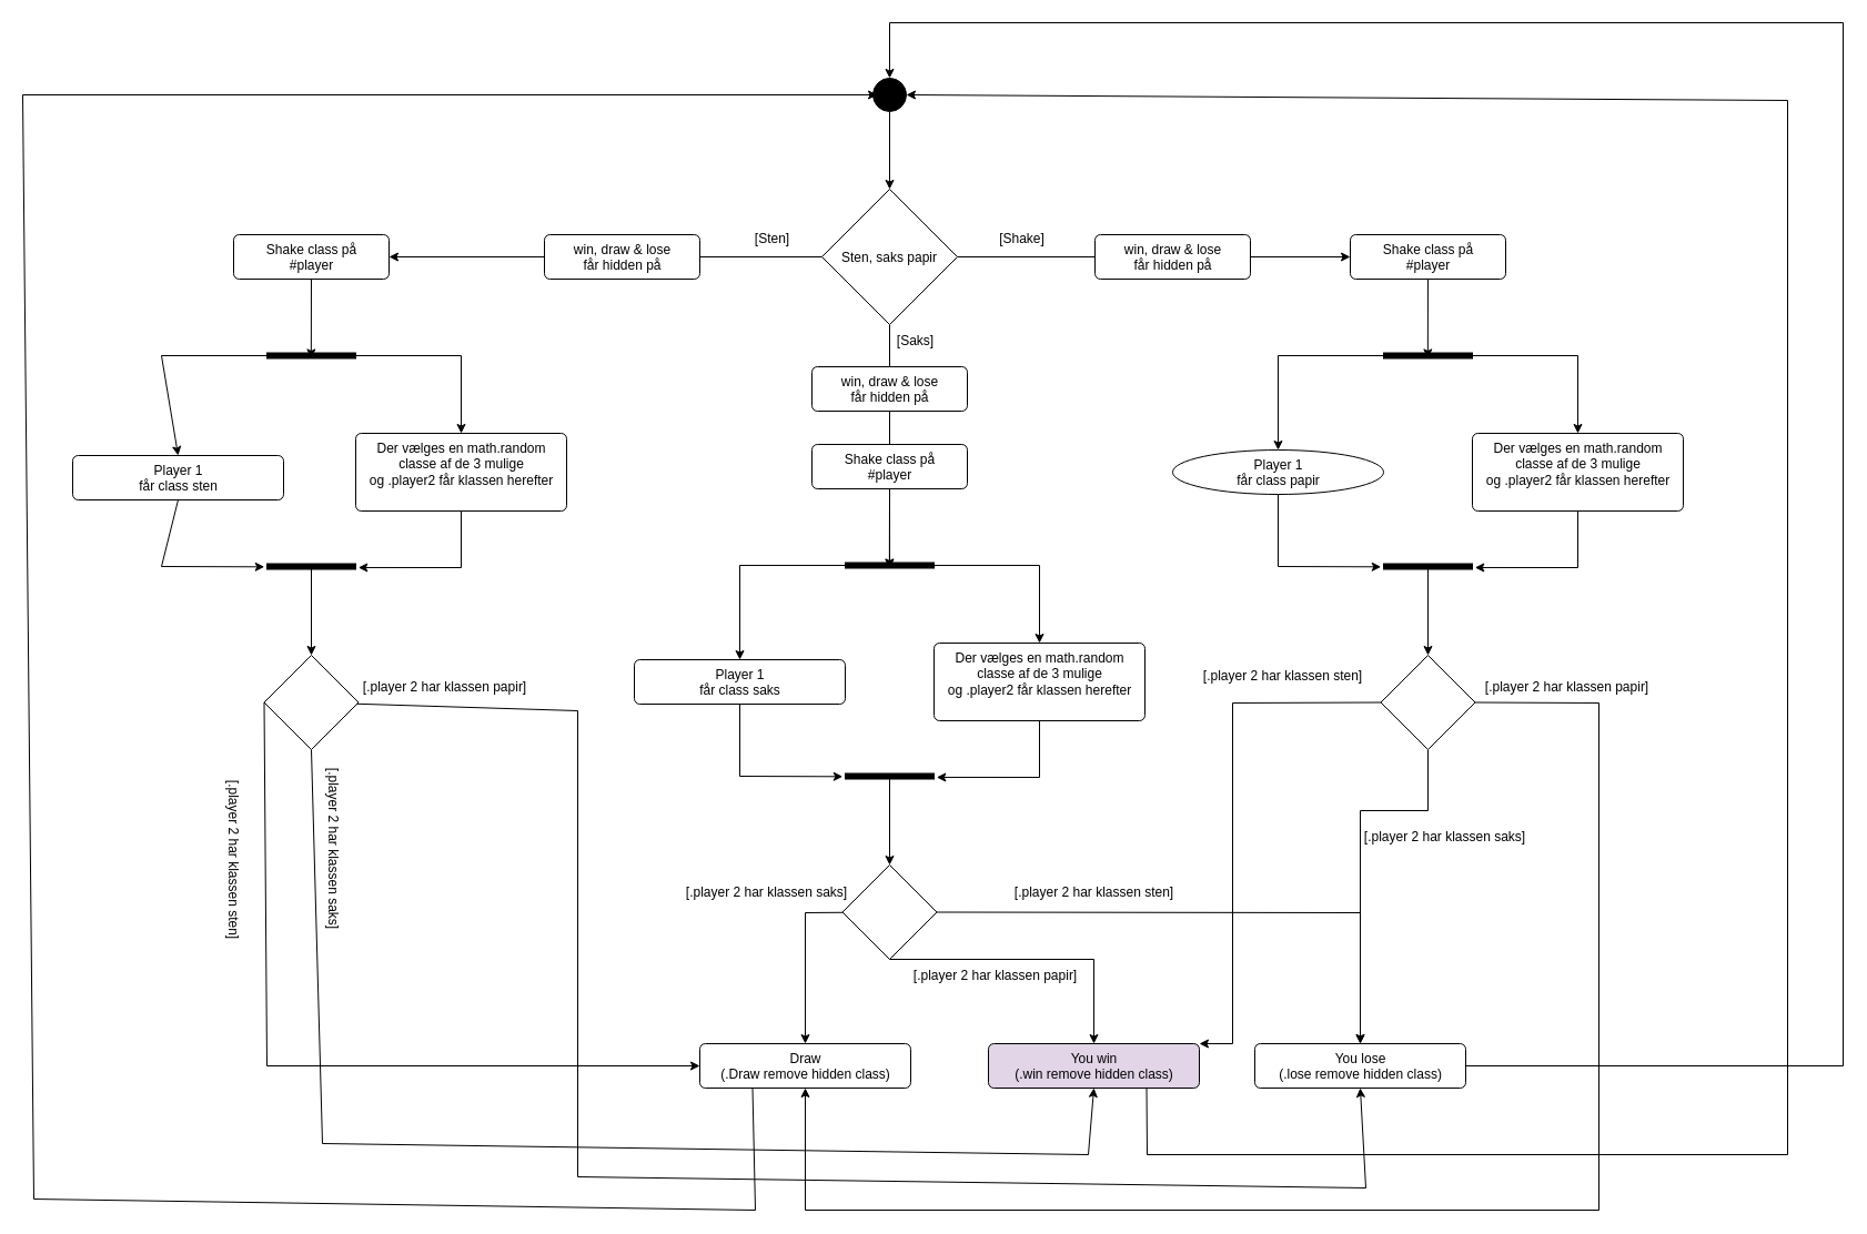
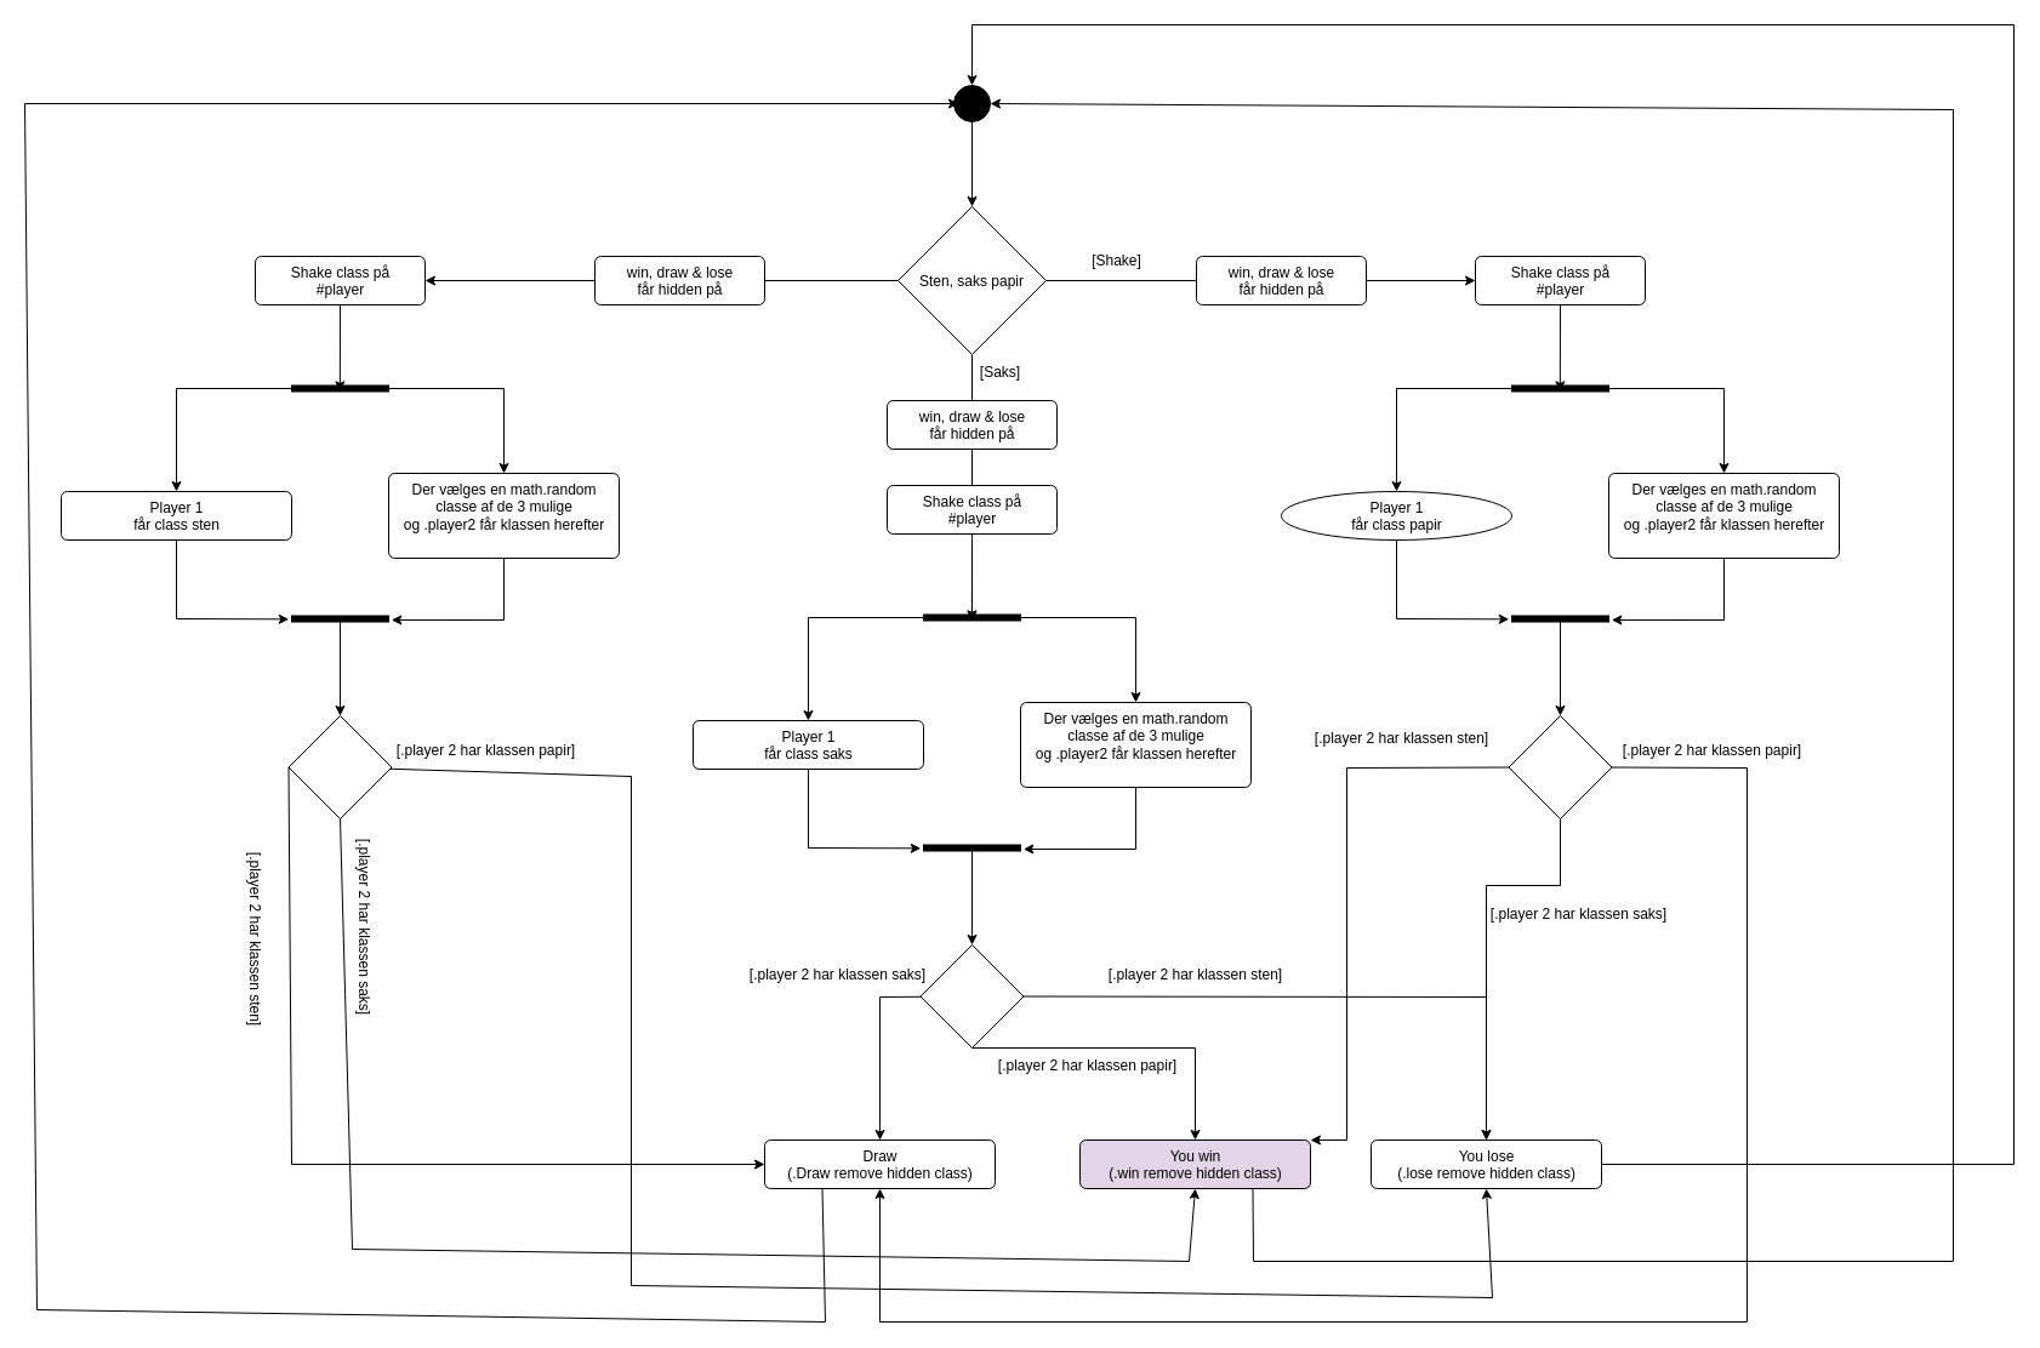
  <mxCell id="0" />
  <mxCell id="1" parent="0" />
  <mxCell id="2" style="edgeStyle=none;rounded=0;html=1;entryX=0.5;entryY=0;entryDx=0;entryDy=0;" edge="1" parent="1" source="3" target="6"><mxGeometry relative="1" as="geometry" /></mxCell>
  <mxCell id="3" value="" style="ellipse;fillColor=strokeColor;" vertex="1" parent="1"><mxGeometry x="786" y="70" width="30" height="30" as="geometry" /></mxCell>
  <mxCell id="4" style="edgeStyle=none;html=1;exitX=1;exitY=0.5;exitDx=0;exitDy=0;startArrow=none;" edge="1" parent="1" source="29" target="8"><mxGeometry relative="1" as="geometry" /></mxCell>
  <mxCell id="5" style="edgeStyle=none;rounded=0;html=1;entryX=1.05;entryY=0.5;entryDx=0;entryDy=0;entryPerimeter=0;" edge="1" parent="1" source="6" target="60"><mxGeometry relative="1" as="geometry" /></mxCell>
  <mxCell id="6" value="Sten, saks papir" style="rhombus;" vertex="1" parent="1"><mxGeometry x="740" y="170" width="122" height="122" as="geometry" /></mxCell>
  <mxCell id="7" style="edgeStyle=none;rounded=0;html=1;exitX=0.5;exitY=1;exitDx=0;exitDy=0;entryX=0.986;entryY=0.502;entryDx=0;entryDy=0;entryPerimeter=0;" edge="1" parent="1" source="8" target="19"><mxGeometry relative="1" as="geometry" /></mxCell>
  <mxCell id="8" value="Shake class på&lt;br&gt;#player" style="html=1;align=center;verticalAlign=top;rounded=1;absoluteArcSize=1;arcSize=10;dashed=0;" vertex="1" parent="1"><mxGeometry x="1216" y="211" width="140" height="40" as="geometry" /></mxCell>
  <mxCell id="9" style="edgeStyle=none;rounded=0;html=1;exitX=0.5;exitY=1;exitDx=0;exitDy=0;entryX=0.565;entryY=1.028;entryDx=0;entryDy=0;entryPerimeter=0;" edge="1" parent="1" source="10" target="21"><mxGeometry relative="1" as="geometry"><Array as="points"><mxPoint x="1151" y="510" /></Array></mxGeometry></mxCell>
  <mxCell id="10" value="Player 1&lt;br&gt;får class papir" style="ellipse;html=1;align=center;verticalAlign=top;absoluteArcSize=1;arcSize=10;dashed=0;" vertex="1" parent="1"><mxGeometry x="1056" y="405" width="190" height="40" as="geometry" /></mxCell>
  <mxCell id="11" style="edgeStyle=none;rounded=0;html=1;entryX=0.694;entryY=-0.029;entryDx=0;entryDy=0;entryPerimeter=0;" edge="1" parent="1" source="12" target="21"><mxGeometry relative="1" as="geometry"><Array as="points"><mxPoint x="1421" y="511" /></Array></mxGeometry></mxCell>
  <mxCell id="12" value="Der vælges en math.random&lt;br&gt;classe af de 3 mulige&lt;br&gt;og .player2 får klassen herefter" style="html=1;align=center;verticalAlign=top;rounded=1;absoluteArcSize=1;arcSize=10;dashed=0;" vertex="1" parent="1"><mxGeometry x="1326" y="390" width="190" height="70" as="geometry" /></mxCell>
  <mxCell id="13" style="edgeStyle=none;rounded=0;html=1;exitX=0.5;exitY=1;exitDx=0;exitDy=0;entryX=0.5;entryY=0;entryDx=0;entryDy=0;" edge="1" parent="1" source="16" target="23"><mxGeometry relative="1" as="geometry"><Array as="points"><mxPoint x="1286" y="730" /><mxPoint x="1225" y="730" /></Array></mxGeometry></mxCell>
  <mxCell id="14" style="edgeStyle=none;rounded=0;html=1;exitX=0;exitY=0.5;exitDx=0;exitDy=0;entryX=1;entryY=0;entryDx=0;entryDy=0;" edge="1" parent="1" source="16" target="25"><mxGeometry relative="1" as="geometry"><Array as="points"><mxPoint x="1110" y="633" /><mxPoint x="1110" y="940" /></Array></mxGeometry></mxCell>
  <mxCell id="15" style="edgeStyle=none;rounded=0;html=1;exitX=1;exitY=0.5;exitDx=0;exitDy=0;entryX=0.5;entryY=1;entryDx=0;entryDy=0;" edge="1" parent="1" source="16" target="27"><mxGeometry relative="1" as="geometry"><Array as="points"><mxPoint x="1440" y="633" /><mxPoint x="1440" y="1090" /><mxPoint x="725" y="1090" /></Array></mxGeometry></mxCell>
  <mxCell id="16" value="" style="rhombus;" vertex="1" parent="1"><mxGeometry x="1243.5" y="590" width="85" height="85" as="geometry" /></mxCell>
  <mxCell id="17" style="edgeStyle=none;rounded=0;html=1;entryX=0.5;entryY=0;entryDx=0;entryDy=0;" edge="1" parent="1" source="19" target="12"><mxGeometry relative="1" as="geometry"><Array as="points"><mxPoint x="1421" y="320" /></Array></mxGeometry></mxCell>
  <mxCell id="18" style="edgeStyle=none;rounded=0;html=1;entryX=0.5;entryY=0;entryDx=0;entryDy=0;" edge="1" parent="1" source="19" target="10"><mxGeometry relative="1" as="geometry"><Array as="points"><mxPoint x="1151" y="320" /></Array></mxGeometry></mxCell>
  <mxCell id="19" value="" style="html=1;points=[];perimeter=orthogonalPerimeter;fillColor=strokeColor;rotation=90;" vertex="1" parent="1"><mxGeometry x="1283.5" y="280" width="5" height="80" as="geometry" /></mxCell>
  <mxCell id="20" style="edgeStyle=none;rounded=0;html=1;entryX=0.5;entryY=0;entryDx=0;entryDy=0;" edge="1" parent="1" source="21" target="16"><mxGeometry relative="1" as="geometry" /></mxCell>
  <mxCell id="21" value="" style="html=1;points=[];perimeter=orthogonalPerimeter;fillColor=strokeColor;rotation=90;" vertex="1" parent="1"><mxGeometry x="1283.5" y="470" width="5" height="80" as="geometry" /></mxCell>
  <mxCell id="22" style="edgeStyle=none;rounded=0;html=1;exitX=1;exitY=0.5;exitDx=0;exitDy=0;entryX=0.5;entryY=0;entryDx=0;entryDy=0;" edge="1" parent="1" source="23" target="3"><mxGeometry relative="1" as="geometry"><Array as="points"><mxPoint x="1660" y="960" /><mxPoint x="1660" y="20" /><mxPoint x="801" y="20" /></Array></mxGeometry></mxCell>
  <mxCell id="23" value="You lose&lt;br&gt;(.lose remove hidden class)" style="html=1;align=center;verticalAlign=top;rounded=1;absoluteArcSize=1;arcSize=10;dashed=0;" vertex="1" parent="1"><mxGeometry x="1130" y="940" width="190" height="40" as="geometry" /></mxCell>
  <mxCell id="24" style="edgeStyle=none;rounded=0;html=1;exitX=0.75;exitY=1;exitDx=0;exitDy=0;entryX=1;entryY=0.5;entryDx=0;entryDy=0;" edge="1" parent="1" source="25" target="3"><mxGeometry relative="1" as="geometry"><Array as="points"><mxPoint x="1033" y="1040" /><mxPoint x="1610" y="1040" /><mxPoint x="1610" y="90" /></Array></mxGeometry></mxCell>
  <mxCell id="25" value="You win&lt;br&gt;(.win remove hidden class)" style="html=1;align=center;verticalAlign=top;rounded=1;absoluteArcSize=1;arcSize=10;dashed=0;fillColor=#e1d5e7;" vertex="1" parent="1"><mxGeometry x="890" y="940" width="190" height="40" as="geometry" /></mxCell>
  <mxCell id="26" style="edgeStyle=none;rounded=0;html=1;exitX=0.25;exitY=1;exitDx=0;exitDy=0;" edge="1" parent="1" source="27"><mxGeometry relative="1" as="geometry"><mxPoint x="790" y="85" as="targetPoint" /><Array as="points"><mxPoint x="680" y="1090" /><mxPoint x="30" y="1080" /><mxPoint x="20" y="85" /></Array></mxGeometry></mxCell>
  <mxCell id="27" value="Draw&lt;br&gt;(.Draw remove hidden class)" style="html=1;align=center;verticalAlign=top;rounded=1;absoluteArcSize=1;arcSize=10;dashed=0;" vertex="1" parent="1"><mxGeometry x="630" y="940" width="190" height="40" as="geometry" /></mxCell>
  <mxCell id="28" value="" style="edgeStyle=none;html=1;exitX=1;exitY=0.5;exitDx=0;exitDy=0;endArrow=none;" edge="1" parent="1" source="6" target="29"><mxGeometry relative="1" as="geometry"><mxPoint x="862" y="231" as="sourcePoint" /><mxPoint x="1216" y="231" as="targetPoint" /></mxGeometry></mxCell>
  <mxCell id="29" value="win, draw &amp;amp; lose&lt;br&gt;får hidden på" style="html=1;align=center;verticalAlign=top;rounded=1;absoluteArcSize=1;arcSize=10;dashed=0;" vertex="1" parent="1"><mxGeometry x="986" y="211" width="140" height="40" as="geometry" /></mxCell>
  <mxCell id="30" style="edgeStyle=none;html=1;exitX=0;exitY=0.5;exitDx=0;exitDy=0;startArrow=none;" edge="1" parent="1" source="47" target="32"><mxGeometry relative="1" as="geometry" /></mxCell>
  <mxCell id="31" style="edgeStyle=none;rounded=0;html=1;exitX=0.5;exitY=1;exitDx=0;exitDy=0;entryX=0.986;entryY=0.502;entryDx=0;entryDy=0;entryPerimeter=0;" edge="1" parent="1" source="32" target="43"><mxGeometry relative="1" as="geometry" /></mxCell>
  <mxCell id="32" value="Shake class på&lt;br&gt;#player" style="html=1;align=center;verticalAlign=top;rounded=1;absoluteArcSize=1;arcSize=10;dashed=0;" vertex="1" parent="1"><mxGeometry x="210" y="211" width="140" height="40" as="geometry" /></mxCell>
  <mxCell id="33" style="edgeStyle=none;rounded=0;html=1;exitX=0.5;exitY=1;exitDx=0;exitDy=0;entryX=0.565;entryY=1.028;entryDx=0;entryDy=0;entryPerimeter=0;" edge="1" parent="1" source="34" target="45"><mxGeometry relative="1" as="geometry"><Array as="points"><mxPoint x="145" y="510" /></Array></mxGeometry></mxCell>
- <mxCell id="34" value="Player 1&lt;br&gt;får class sten" style="html=1;align=center;verticalAlign=top;rounded=1;absoluteArcSize=1;arcSize=10;dashed=0;" vertex="1" parent="1"><mxGeometry x="65" y="410" width="190" height="40" as="geometry" /></mxCell>
+ <mxCell id="34" value="Player 1&lt;br&gt;får class sten" style="html=1;align=center;verticalAlign=top;rounded=1;absoluteArcSize=1;arcSize=10;dashed=0;" vertex="1" parent="1"><mxGeometry x="50" y="405" width="190" height="40" as="geometry" /></mxCell>
  <mxCell id="35" style="edgeStyle=none;rounded=0;html=1;entryX=0.694;entryY=-0.029;entryDx=0;entryDy=0;entryPerimeter=0;" edge="1" parent="1" source="36" target="45"><mxGeometry relative="1" as="geometry"><Array as="points"><mxPoint x="415" y="511" /></Array></mxGeometry></mxCell>
  <mxCell id="36" value="Der vælges en math.random&lt;br&gt;classe af de 3 mulige&lt;br&gt;og .player2 får klassen herefter" style="html=1;align=center;verticalAlign=top;rounded=1;absoluteArcSize=1;arcSize=10;dashed=0;" vertex="1" parent="1"><mxGeometry x="320" y="390" width="190" height="70" as="geometry" /></mxCell>
  <mxCell id="37" style="edgeStyle=none;rounded=0;html=1;entryX=0.5;entryY=1;entryDx=0;entryDy=0;" edge="1" parent="1" source="40" target="23"><mxGeometry relative="1" as="geometry"><Array as="points"><mxPoint x="520" y="640" /><mxPoint x="520" y="1060" /><mxPoint x="1230" y="1070" /></Array></mxGeometry></mxCell>
  <mxCell id="38" style="edgeStyle=none;rounded=0;html=1;exitX=0.5;exitY=1;exitDx=0;exitDy=0;entryX=0.5;entryY=1;entryDx=0;entryDy=0;" edge="1" parent="1" source="40" target="25"><mxGeometry relative="1" as="geometry"><Array as="points"><mxPoint x="290" y="1030" /><mxPoint x="980" y="1040" /></Array></mxGeometry></mxCell>
  <mxCell id="39" style="edgeStyle=none;rounded=0;html=1;exitX=0;exitY=0.5;exitDx=0;exitDy=0;entryX=0;entryY=0.5;entryDx=0;entryDy=0;" edge="1" parent="1" source="40" target="27"><mxGeometry relative="1" as="geometry"><Array as="points"><mxPoint x="240" y="960" /></Array></mxGeometry></mxCell>
  <mxCell id="40" value="" style="rhombus;" vertex="1" parent="1"><mxGeometry x="237.5" y="590" width="85" height="85" as="geometry" /></mxCell>
  <mxCell id="41" style="edgeStyle=none;rounded=0;html=1;entryX=0.5;entryY=0;entryDx=0;entryDy=0;" edge="1" parent="1" source="43" target="36"><mxGeometry relative="1" as="geometry"><Array as="points"><mxPoint x="415" y="320" /></Array></mxGeometry></mxCell>
  <mxCell id="42" style="edgeStyle=none;rounded=0;html=1;entryX=0.5;entryY=0;entryDx=0;entryDy=0;" edge="1" parent="1" source="43" target="34"><mxGeometry relative="1" as="geometry"><Array as="points"><mxPoint x="145" y="320" /></Array></mxGeometry></mxCell>
  <mxCell id="43" value="" style="html=1;points=[];perimeter=orthogonalPerimeter;fillColor=strokeColor;rotation=90;" vertex="1" parent="1"><mxGeometry x="277.5" y="280" width="5" height="80" as="geometry" /></mxCell>
  <mxCell id="44" style="edgeStyle=none;rounded=0;html=1;entryX=0.5;entryY=0;entryDx=0;entryDy=0;" edge="1" parent="1" source="45" target="40"><mxGeometry relative="1" as="geometry" /></mxCell>
  <mxCell id="45" value="" style="html=1;points=[];perimeter=orthogonalPerimeter;fillColor=strokeColor;rotation=90;" vertex="1" parent="1"><mxGeometry x="277.5" y="470" width="5" height="80" as="geometry" /></mxCell>
  <mxCell id="46" value="" style="edgeStyle=none;html=1;exitX=0;exitY=0.5;exitDx=0;exitDy=0;startArrow=none;endArrow=none;" edge="1" parent="1" source="6" target="47"><mxGeometry relative="1" as="geometry"><mxPoint x="740" y="231" as="sourcePoint" /><mxPoint x="350" y="231" as="targetPoint" /></mxGeometry></mxCell>
  <mxCell id="47" value="win, draw &amp;amp; lose&lt;br&gt;får hidden på" style="html=1;align=center;verticalAlign=top;rounded=1;absoluteArcSize=1;arcSize=10;dashed=0;" vertex="1" parent="1"><mxGeometry x="490" y="211" width="140" height="40" as="geometry" /></mxCell>
  <mxCell id="48" style="edgeStyle=none;rounded=0;html=1;exitX=0.5;exitY=1;exitDx=0;exitDy=0;entryX=0.986;entryY=0.502;entryDx=0;entryDy=0;entryPerimeter=0;" edge="1" parent="1" source="49" target="60"><mxGeometry relative="1" as="geometry" /></mxCell>
  <mxCell id="49" value="Shake class på&lt;br&gt;#player" style="html=1;align=center;verticalAlign=top;rounded=1;absoluteArcSize=1;arcSize=10;dashed=0;" vertex="1" parent="1"><mxGeometry x="731" y="400" width="140" height="40" as="geometry" /></mxCell>
  <mxCell id="50" style="edgeStyle=none;rounded=0;html=1;exitX=0.5;exitY=1;exitDx=0;exitDy=0;entryX=0.565;entryY=1.028;entryDx=0;entryDy=0;entryPerimeter=0;" edge="1" parent="1" source="51" target="62"><mxGeometry relative="1" as="geometry"><Array as="points"><mxPoint x="666" y="699" /></Array></mxGeometry></mxCell>
  <mxCell id="51" value="Player 1&lt;br&gt;får class saks" style="html=1;align=center;verticalAlign=top;rounded=1;absoluteArcSize=1;arcSize=10;dashed=0;" vertex="1" parent="1"><mxGeometry x="571" y="594" width="190" height="40" as="geometry" /></mxCell>
  <mxCell id="52" style="edgeStyle=none;rounded=0;html=1;entryX=0.694;entryY=-0.029;entryDx=0;entryDy=0;entryPerimeter=0;" edge="1" parent="1" source="53" target="62"><mxGeometry relative="1" as="geometry"><Array as="points"><mxPoint x="936" y="700" /></Array></mxGeometry></mxCell>
  <mxCell id="53" value="Der vælges en math.random&lt;br&gt;classe af de 3 mulige&lt;br&gt;og .player2 får klassen herefter" style="html=1;align=center;verticalAlign=top;rounded=1;absoluteArcSize=1;arcSize=10;dashed=0;" vertex="1" parent="1"><mxGeometry x="841" y="579" width="190" height="70" as="geometry" /></mxCell>
  <mxCell id="54" style="edgeStyle=none;rounded=0;html=1;exitX=0.5;exitY=1;exitDx=0;exitDy=0;entryX=0.5;entryY=0;entryDx=0;entryDy=0;" edge="1" parent="1" source="57" target="25"><mxGeometry relative="1" as="geometry"><Array as="points"><mxPoint x="985" y="864" /></Array></mxGeometry></mxCell>
  <mxCell id="55" style="edgeStyle=none;rounded=0;html=1;exitX=1;exitY=0.5;exitDx=0;exitDy=0;entryX=0.5;entryY=0;entryDx=0;entryDy=0;" edge="1" parent="1" source="57" target="23"><mxGeometry relative="1" as="geometry"><Array as="points"><mxPoint x="1225" y="822" /></Array></mxGeometry></mxCell>
  <mxCell id="56" style="edgeStyle=none;rounded=0;html=1;entryX=0.5;entryY=0;entryDx=0;entryDy=0;" edge="1" parent="1" source="57" target="27"><mxGeometry relative="1" as="geometry"><Array as="points"><mxPoint x="725" y="822" /></Array></mxGeometry></mxCell>
  <mxCell id="57" value="" style="rhombus;" vertex="1" parent="1"><mxGeometry x="758.5" y="779" width="85" height="85" as="geometry" /></mxCell>
  <mxCell id="58" style="edgeStyle=none;rounded=0;html=1;entryX=0.5;entryY=0;entryDx=0;entryDy=0;" edge="1" parent="1" source="60" target="53"><mxGeometry relative="1" as="geometry"><Array as="points"><mxPoint x="936" y="509" /></Array></mxGeometry></mxCell>
  <mxCell id="59" style="edgeStyle=none;rounded=0;html=1;entryX=0.5;entryY=0;entryDx=0;entryDy=0;" edge="1" parent="1" source="60" target="51"><mxGeometry relative="1" as="geometry"><Array as="points"><mxPoint x="666" y="509" /></Array></mxGeometry></mxCell>
  <mxCell id="60" value="" style="html=1;points=[];perimeter=orthogonalPerimeter;fillColor=strokeColor;rotation=90;" vertex="1" parent="1"><mxGeometry x="798.5" y="469" width="5" height="80" as="geometry" /></mxCell>
  <mxCell id="61" style="edgeStyle=none;rounded=0;html=1;entryX=0.5;entryY=0;entryDx=0;entryDy=0;" edge="1" parent="1" source="62" target="57"><mxGeometry relative="1" as="geometry" /></mxCell>
  <mxCell id="62" value="" style="html=1;points=[];perimeter=orthogonalPerimeter;fillColor=strokeColor;rotation=90;" vertex="1" parent="1"><mxGeometry x="798.5" y="659" width="5" height="80" as="geometry" /></mxCell>
  <mxCell id="63" value="win, draw &amp;amp; lose&lt;br&gt;får hidden på" style="html=1;align=center;verticalAlign=top;rounded=1;absoluteArcSize=1;arcSize=10;dashed=0;" vertex="1" parent="1"><mxGeometry x="731" y="330" width="140" height="40" as="geometry" /></mxCell>
  <mxCell id="64" value="[.player 2 har klassen papir]" style="text;html=1;align=center;verticalAlign=middle;resizable=0;points=[];autosize=1;strokeColor=none;fillColor=none;" vertex="1" parent="1"><mxGeometry x="315" y="604" width="170" height="30" as="geometry" /></mxCell>
- <mxCell id="65" value="[Sten]" style="text;html=1;align=center;verticalAlign=middle;resizable=0;points=[];autosize=1;strokeColor=none;fillColor=none;" vertex="1" parent="1"><mxGeometry x="670" y="200" width="50" height="30" as="geometry" /></mxCell>
  <mxCell id="66" value="[Saks]" style="text;html=1;align=center;verticalAlign=middle;resizable=0;points=[];autosize=1;strokeColor=none;fillColor=none;" vertex="1" parent="1"><mxGeometry x="793.5" y="292" width="60" height="30" as="geometry" /></mxCell>
  <mxCell id="67" value="[Shake]" style="text;html=1;align=center;verticalAlign=middle;resizable=0;points=[];autosize=1;strokeColor=none;fillColor=none;" vertex="1" parent="1"><mxGeometry x="890" y="200" width="60" height="30" as="geometry" /></mxCell>
  <mxCell id="68" value="[.player 2 har klassen saks]" style="text;html=1;align=center;verticalAlign=middle;resizable=0;points=[];autosize=1;strokeColor=none;fillColor=none;rotation=90;" vertex="1" parent="1"><mxGeometry x="215" y="749" width="170" height="30" as="geometry" /></mxCell>
  <mxCell id="69" value="[.player 2 har klassen sten]" style="text;html=1;align=center;verticalAlign=middle;resizable=0;points=[];autosize=1;strokeColor=none;fillColor=none;rotation=90;" vertex="1" parent="1"><mxGeometry x="125" y="759" width="170" height="30" as="geometry" /></mxCell>
  <mxCell id="70" value="[.player 2 har klassen papir]" style="text;html=1;align=center;verticalAlign=middle;resizable=0;points=[];autosize=1;strokeColor=none;fillColor=none;" vertex="1" parent="1"><mxGeometry x="811" y="864" width="170" height="30" as="geometry" /></mxCell>
  <mxCell id="71" value="[.player 2 har klassen saks]" style="text;html=1;align=center;verticalAlign=middle;resizable=0;points=[];autosize=1;strokeColor=none;fillColor=none;rotation=0;" vertex="1" parent="1"><mxGeometry x="605" y="789" width="170" height="30" as="geometry" /></mxCell>
  <mxCell id="72" value="[.player 2 har klassen sten]" style="text;html=1;align=center;verticalAlign=middle;resizable=0;points=[];autosize=1;strokeColor=none;fillColor=none;rotation=0;" vertex="1" parent="1"><mxGeometry x="900" y="789" width="170" height="30" as="geometry" /></mxCell>
  <mxCell id="73" value="[.player 2 har klassen papir]" style="text;html=1;align=center;verticalAlign=middle;resizable=0;points=[];autosize=1;strokeColor=none;fillColor=none;" vertex="1" parent="1"><mxGeometry x="1326" y="604" width="170" height="30" as="geometry" /></mxCell>
  <mxCell id="74" value="[.player 2 har klassen saks]" style="text;html=1;align=center;verticalAlign=middle;resizable=0;points=[];autosize=1;strokeColor=none;fillColor=none;rotation=0;" vertex="1" parent="1"><mxGeometry x="1216" y="739" width="170" height="30" as="geometry" /></mxCell>
  <mxCell id="75" value="[.player 2 har klassen sten]" style="text;html=1;align=center;verticalAlign=middle;resizable=0;points=[];autosize=1;strokeColor=none;fillColor=none;rotation=0;" vertex="1" parent="1"><mxGeometry x="1070" y="594" width="170" height="30" as="geometry" /></mxCell>
